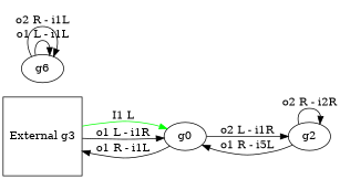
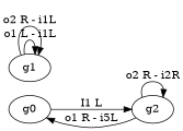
  digraph {
    rankdir=LR
-   n1 [label="External g3" shape=square]
    g0
    g2
-   g1 [label=g6]
-   n1 -> g0 [color=green label="I1 L"]
-   n1 -> g0 [label="o1 L - i1R"]
-   g0 -> n1 [label="o1 R - i1L"]
-   g0 -> g2 [label="o2 L - i1R"]
+   g1
+   g0 -> g2 [label="I1 L"]
    g2 -> g0 [label="o1 R - i5L"]
    g2 -> g2 [label="o2 R - i2R"]
    g1 -> g1 [label="o1 L - i1L"]
    g1 -> g1 [label="o2 R - i1L"]
  }
